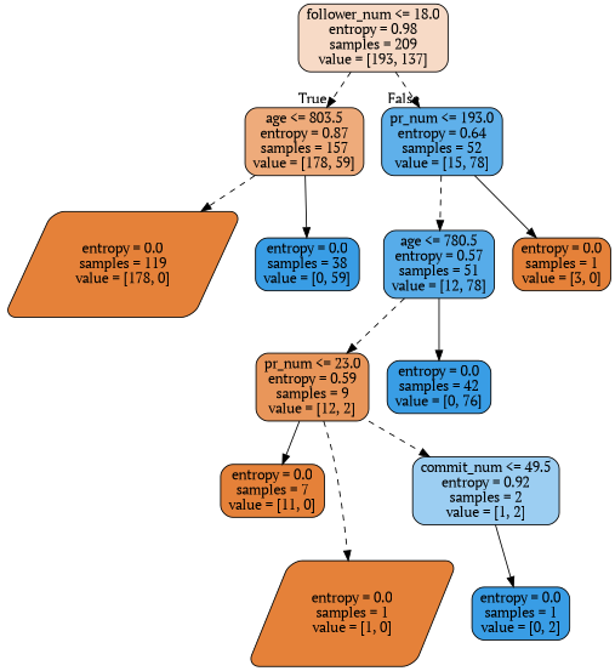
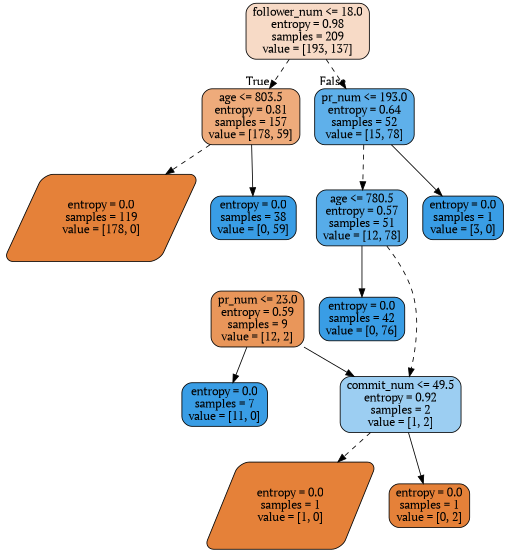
  digraph {
    fontname="PT Serif"
    node [color=black fillcolor="#e58139" fontname="PT Serif" shape=box style="filled, rounded"]
    edge [fontname="PT Serif" style=dashed]
    n1 [fillcolor="#f7dac6" label="follower_num <= 18.0\nentropy = 0.98\nsamples = 209\nvalue = [193, 137]"]
-   n2 [fillcolor="#eeab7b" label="age <= 803.5\nentropy = 0.87\nsamples = 157\nvalue = [178, 59]"]
+   n2 [fillcolor="#eeab7b" label="age <= 803.5\nentropy = 0.81\nsamples = 157\nvalue = [178, 59]"]
    n3 [fillcolor="#5fb0ea" label="pr_num <= 193.0\nentropy = 0.64\nsamples = 52\nvalue = [15, 78]"]
    n4 [label="entropy = 0.0\nsamples = 119\nvalue = [178, 0]" shape=parallelogram]
    n5 [fillcolor="#399de5" label="entropy = 0.0\nsamples = 38\nvalue = [0, 59]"]
    n6 [fillcolor="#57ace9" label="age <= 780.5\nentropy = 0.57\nsamples = 51\nvalue = [12, 78]"]
-   n7 [label="entropy = 0.0\nsamples = 1\nvalue = [3, 0]"]
+   n7 [fillcolor="#399de5" label="entropy = 0.0\nsamples = 1\nvalue = [3, 0]"]
    n8 [fillcolor="#e9965a" label="pr_num <= 23.0\nentropy = 0.59\nsamples = 9\nvalue = [12, 2]"]
    n9 [fillcolor="#399de5" label="entropy = 0.0\nsamples = 42\nvalue = [0, 76]"]
-   n10 [label="entropy = 0.0\nsamples = 7\nvalue = [11, 0]"]
+   n10 [fillcolor="#399de5" label="entropy = 0.0\nsamples = 7\nvalue = [11, 0]"]
    n11 [fillcolor="#9ccef2" label="commit_num <= 49.5\nentropy = 0.92\nsamples = 2\nvalue = [1, 2]"]
-   n12 [fillcolor="#399de5" label="entropy = 0.0\nsamples = 1\nvalue = [0, 2]"]
+   n12 [label="entropy = 0.0\nsamples = 1\nvalue = [0, 2]"]
    n13 [label="entropy = 0.0\nsamples = 1\nvalue = [1, 0]" shape=parallelogram]
    n1 -> n2 [headlabel=True labelangle=45 labeldistance=2.5]
    n1 -> n3 [headlabel=False labelangle=-45 labeldistance=2.5]
    n2 -> n4
    n2 -> n5 [style=solid]
    n3 -> n6
    n3 -> n7 [style=solid]
-   n6 -> n8
+   n6 -> n11
    n6 -> n9 [style=solid]
    n8 -> n10 [style=solid]
-   n8 -> n11
+   n8 -> n11 [style=solid]
    n11 -> n12 [style=solid]
-   n8 -> n13
+   n11 -> n13
  }
